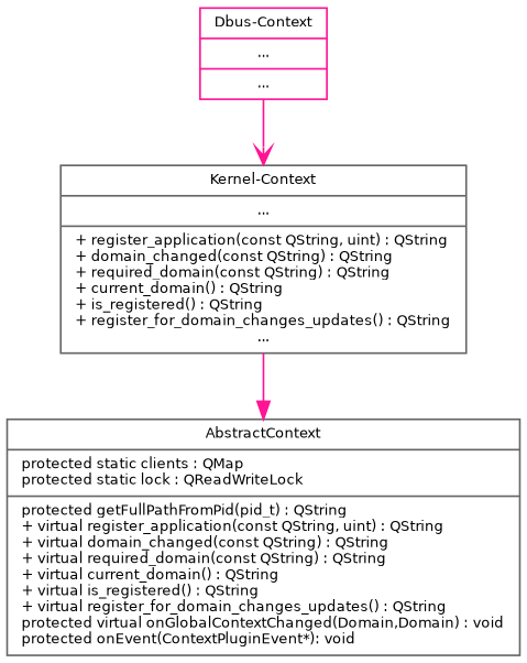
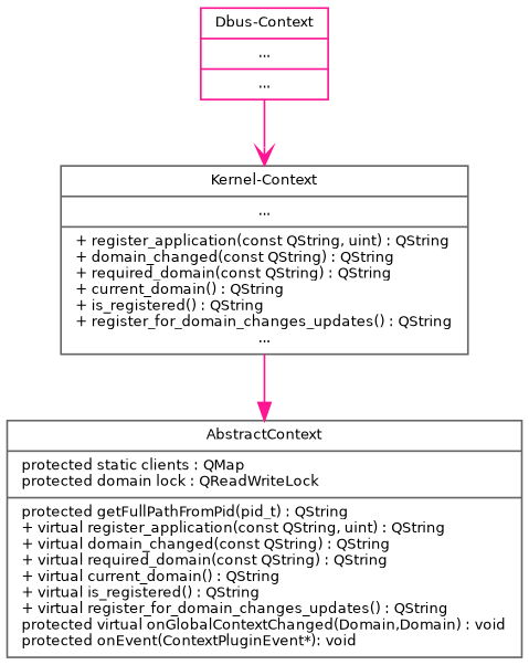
  digraph {
    fontname="Bitstream Vera Sans"
    fontsize=8
    node [color=gray40 fontname="Bitstream Vera Sans" fontsize=8 shape=record]
    edge [color=deeppink fontname="Bitstream Vera Sans" fontsize=8]
-   n1 [label="{AbstractContext|protected static clients : QMap\lprotected static lock : QReadWriteLock\l|protected getFullPathFromPid(pid_t) : QString\l+ virtual register_application(const QString, uint) : QString\l+ virtual domain_changed(const QString) : QString\l+ virtual required_domain(const QString) : QString\l+ virtual current_domain() : QString\l+ virtual is_registered() : QString\l+ virtual register_for_domain_changes_updates() : QString\lprotected virtual onGlobalContextChanged(Domain,Domain) : void\lprotected onEvent(ContextPluginEvent*): void\l}"]
+   n1 [label="{AbstractContext|protected static clients : QMap\lprotected domain lock : QReadWriteLock\l|protected getFullPathFromPid(pid_t) : QString\l+ virtual register_application(const QString, uint) : QString\l+ virtual domain_changed(const QString) : QString\l+ virtual required_domain(const QString) : QString\l+ virtual current_domain() : QString\l+ virtual is_registered() : QString\l+ virtual register_for_domain_changes_updates() : QString\lprotected virtual onGlobalContextChanged(Domain,Domain) : void\lprotected onEvent(ContextPluginEvent*): void\l}"]
    n2 [color=deeppink label="{Dbus-Context|...|...}"]
    n3 [label="{Kernel-Context|...|+ register_application(const QString, uint) : QString\l+ domain_changed(const QString) : QString\l+ required_domain(const QString) : QString\l+ current_domain() : QString\l+ is_registered() : QString\l+ register_for_domain_changes_updates() : QString\l...}"]
    n2 -> n3 [arrowhead=vee]
    n3 -> n1 [arrowhead=normal]
  }
